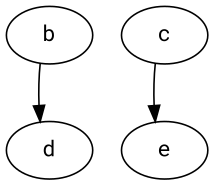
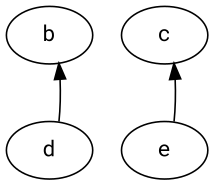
  digraph {
    fontname="Roboto Mono"
    node [fontname="Roboto Mono"]
    edge [fontname="Roboto Mono"]
    b [Weight=100]
    d [Weight=12]
    c [Weight=7]
    e [Weight=3]
-   b -> d [Weight=67]
-   c -> e [Weight=3]
+   d -> b [Weight=67]
+   e -> c [Weight=3]
  }
